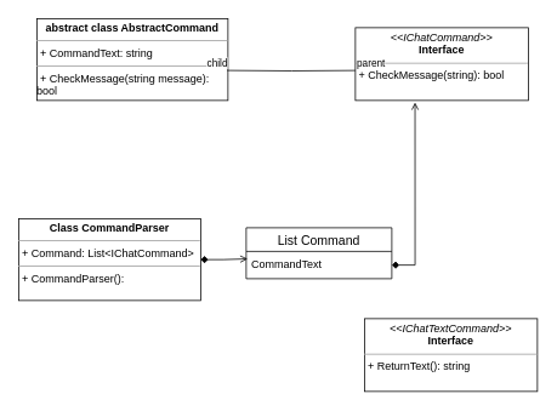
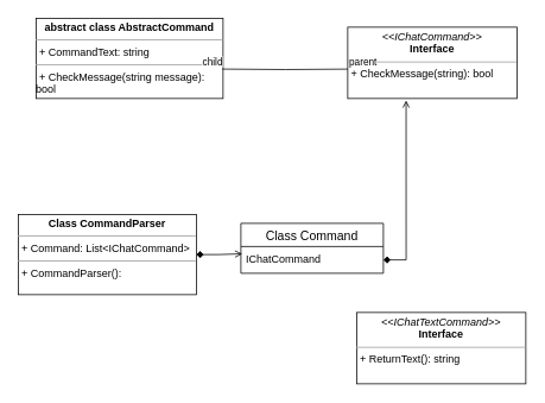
  <mxCell id="0" />
  <mxCell id="1" parent="0" />
  <mxCell id="2" value="&lt;p style=&quot;margin:0px;margin-top:4px;text-align:center;&quot;&gt;&lt;i&gt;&amp;lt;&amp;lt;IChatTextCommand&amp;gt;&amp;gt;&lt;/i&gt;&lt;br&gt;&lt;b&gt;Interface&lt;/b&gt;&lt;/p&gt;&lt;hr size=&quot;1&quot;&gt;&lt;p style=&quot;margin:0px;margin-left:4px;&quot;&gt;+ ReturnText(): string&lt;br&gt;&lt;/p&gt;" style="verticalAlign=top;align=left;overflow=fill;fontSize=12;fontFamily=Helvetica;html=1;" vertex="1" parent="1"><mxGeometry x="400" y="350" width="190" height="80" as="geometry" /></mxCell>
  <mxCell id="3" value="&lt;p style=&quot;margin:0px;margin-top:4px;text-align:center;&quot;&gt;&lt;i&gt;&amp;lt;&amp;lt;IChatCommand&amp;gt;&amp;gt;&lt;/i&gt;&lt;br&gt;&lt;b&gt;Interface&lt;/b&gt;&lt;/p&gt;&lt;hr size=&quot;1&quot;&gt;&lt;p style=&quot;margin:0px;margin-left:4px;&quot;&gt;+ CheckMessage(string): bool&lt;br&gt;&lt;/p&gt;" style="verticalAlign=top;align=left;overflow=fill;fontSize=12;fontFamily=Helvetica;html=1;" vertex="1" parent="1"><mxGeometry x="390" y="30" width="190" height="80" as="geometry" /></mxCell>
  <mxCell id="4" value="&lt;p style=&quot;margin:0px;margin-top:4px;text-align:center;&quot;&gt;&lt;b&gt;abstract class AbstractCommand&lt;/b&gt;&lt;br&gt;&lt;/p&gt;&lt;hr size=&quot;1&quot;&gt;&lt;p style=&quot;margin:0px;margin-left:4px;&quot;&gt;+ CommandText: string&lt;/p&gt;&lt;hr size=&quot;1&quot;&gt;&lt;p style=&quot;margin:0px;margin-left:4px;&quot;&gt;+ CheckMessage(string message):&amp;nbsp;&lt;/p&gt;bool" style="verticalAlign=top;align=left;overflow=fill;fontSize=12;fontFamily=Helvetica;html=1;" vertex="1" parent="1"><mxGeometry x="40" y="20" width="210" height="90" as="geometry" /></mxCell>
  <mxCell id="5" value="" style="endArrow=none;html=1;edgeStyle=orthogonalEdgeStyle;rounded=0;entryX=0.996;entryY=0.633;entryDx=0;entryDy=0;entryPerimeter=0;" edge="1" parent="1" target="4"><mxGeometry relative="1" as="geometry"><mxPoint x="390" y="77" as="sourcePoint" /><mxPoint x="390" y="50" as="targetPoint" /></mxGeometry></mxCell>
  <mxCell id="6" value="parent" style="edgeLabel;resizable=0;html=1;align=left;verticalAlign=bottom;" connectable="0" vertex="1" parent="5"><mxGeometry x="-1" relative="1" as="geometry" /></mxCell>
  <mxCell id="7" value="child" style="edgeLabel;resizable=0;html=1;align=right;verticalAlign=bottom;" connectable="0" vertex="1" parent="5"><mxGeometry x="1" relative="1" as="geometry" /></mxCell>
  <mxCell id="8" style="edgeStyle=orthogonalEdgeStyle;rounded=0;orthogonalLoop=1;jettySize=auto;html=1;entryX=0.01;entryY=0.273;entryDx=0;entryDy=0;entryPerimeter=0;shadow=0;startArrow=diamond;startFill=1;endArrow=open;endFill=0;" edge="1" parent="1" source="9" target="11"><mxGeometry relative="1" as="geometry" /></mxCell>
  <mxCell id="9" value="&lt;p style=&quot;margin:0px;margin-top:4px;text-align:center;&quot;&gt;&lt;b&gt;Class&amp;nbsp;&lt;/b&gt;&lt;b style=&quot;background-color: initial;&quot;&gt;CommandParser&lt;/b&gt;&lt;/p&gt;&lt;hr size=&quot;1&quot;&gt;&lt;p style=&quot;margin:0px;margin-left:4px;&quot;&gt;+ Command: List&amp;lt;IChatCommand&amp;gt;&lt;/p&gt;&lt;hr size=&quot;1&quot;&gt;&lt;p style=&quot;margin:0px;margin-left:4px;&quot;&gt;+ CommandParser():&amp;nbsp;&lt;/p&gt;" style="verticalAlign=top;align=left;overflow=fill;fontSize=12;fontFamily=Helvetica;html=1;" vertex="1" parent="1"><mxGeometry x="20" y="240" width="200" height="90" as="geometry" /></mxCell>
- <mxCell id="10" value="List Command" style="swimlane;fontStyle=0;childLayout=stackLayout;horizontal=1;startSize=26;horizontalStack=0;resizeParent=1;resizeParentMax=0;resizeLast=0;collapsible=1;marginBottom=0;align=center;fontSize=14;" vertex="1" parent="1"><mxGeometry x="270" y="250" width="160" height="56" as="geometry"><mxRectangle x="460" y="440" width="120" height="26" as="alternateBounds" /></mxGeometry></mxCell>
- <mxCell id="11" value="CommandText" style="text;strokeColor=none;fillColor=none;spacingLeft=4;spacingRight=4;overflow=hidden;rotatable=0;points=[[0,0.5],[1,0.5]];portConstraint=eastwest;fontSize=12;" vertex="1" parent="10"><mxGeometry y="26" width="160" height="30" as="geometry" /></mxCell>
+ <mxCell id="10" value="Class Command" style="swimlane;fontStyle=0;childLayout=stackLayout;horizontal=1;startSize=26;horizontalStack=0;resizeParent=1;resizeParentMax=0;resizeLast=0;collapsible=1;marginBottom=0;align=center;fontSize=14;" vertex="1" parent="1"><mxGeometry x="270" y="250" width="160" height="56" as="geometry"><mxRectangle x="460" y="440" width="120" height="26" as="alternateBounds" /></mxGeometry></mxCell>
+ <mxCell id="11" value="IChatCommand" style="text;strokeColor=none;fillColor=none;spacingLeft=4;spacingRight=4;overflow=hidden;rotatable=0;points=[[0,0.5],[1,0.5]];portConstraint=eastwest;fontSize=12;" vertex="1" parent="10"><mxGeometry y="26" width="160" height="30" as="geometry" /></mxCell>
  <mxCell id="12" style="edgeStyle=orthogonalEdgeStyle;rounded=0;orthogonalLoop=1;jettySize=auto;html=1;entryX=0.345;entryY=1.027;entryDx=0;entryDy=0;entryPerimeter=0;endArrow=open;endFill=0;shadow=0;startArrow=diamond;startFill=1;" edge="1" parent="1" source="11" target="3"><mxGeometry relative="1" as="geometry" /></mxCell>
